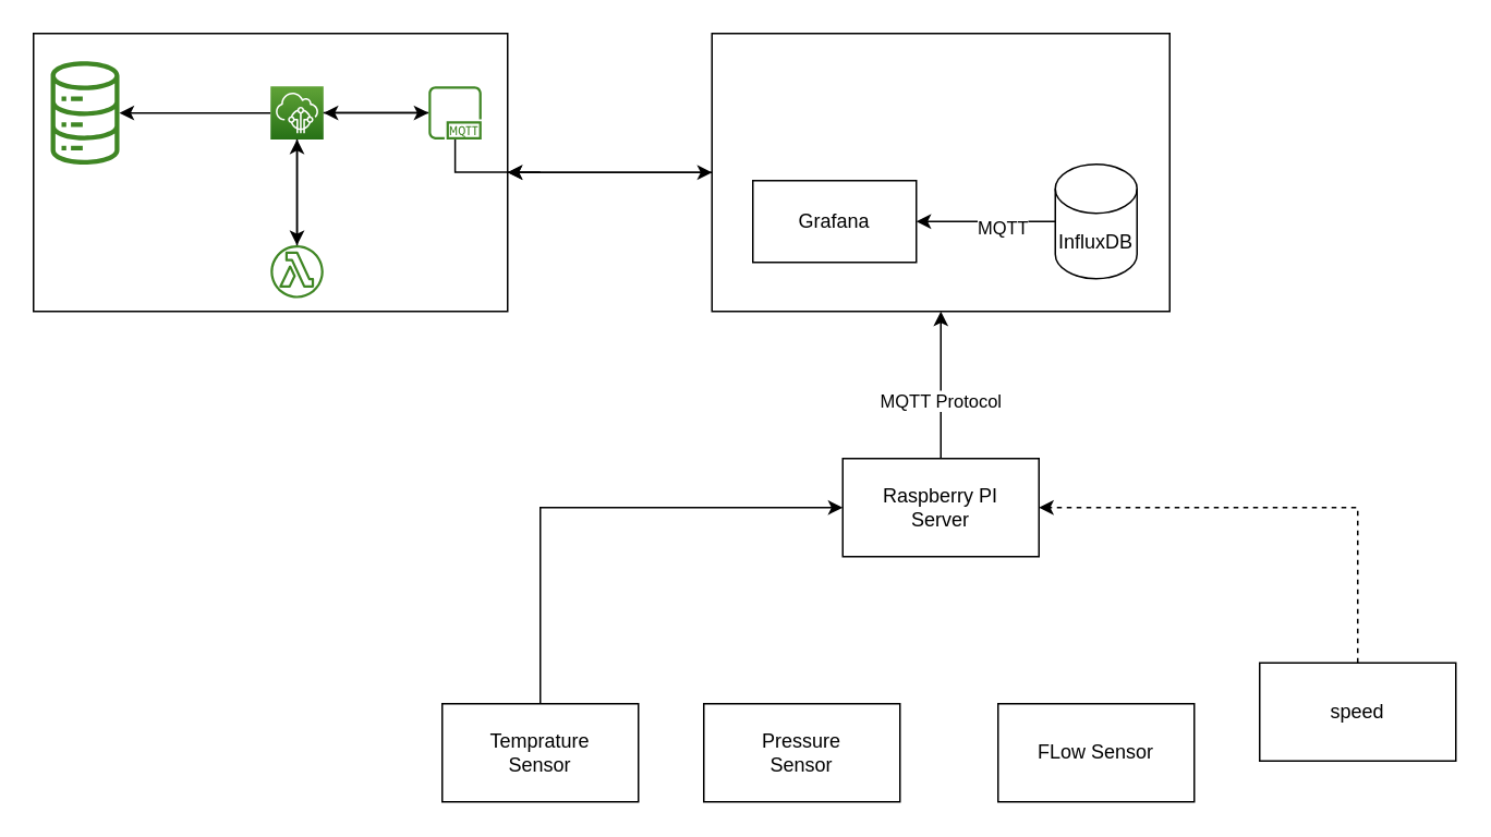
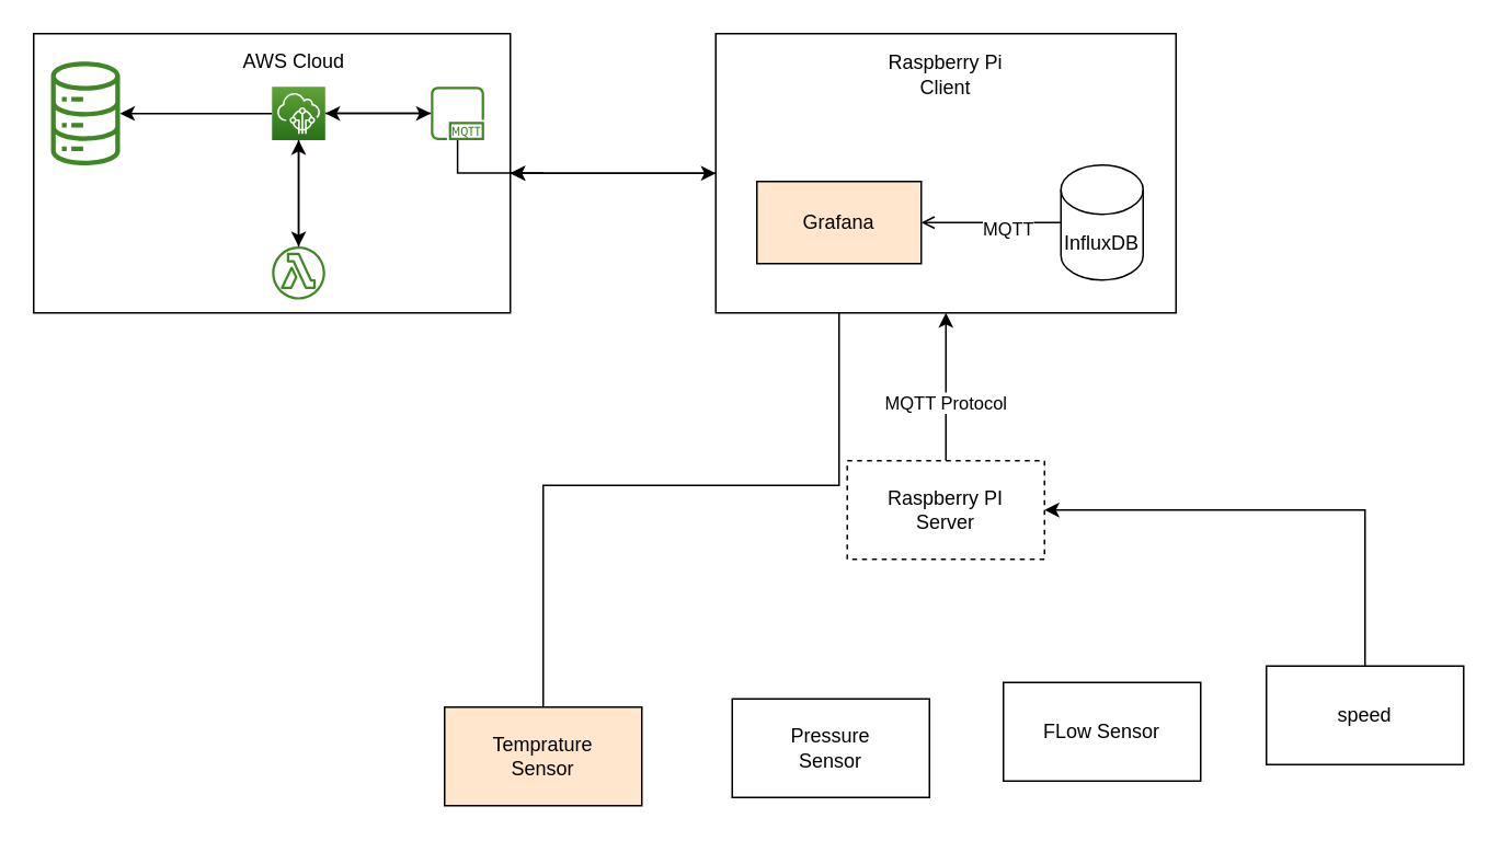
  <mxCell id="0" />
  <mxCell id="1" parent="0" />
- <mxCell id="2" style="edgeStyle=orthogonalEdgeStyle;rounded=0;orthogonalLoop=1;jettySize=auto;html=1;exitX=0.5;exitY=0;exitDx=0;exitDy=0;entryX=0;entryY=0.5;entryDx=0;entryDy=0;" edge="1" parent="1" source="3" target="10"><mxGeometry relative="1" as="geometry" /></mxCell>
- <mxCell id="3" value="Temprature&lt;br&gt;Sensor" style="rounded=0;whiteSpace=wrap;html=1;" vertex="1" parent="1"><mxGeometry x="270" y="430" width="120" height="60" as="geometry" /></mxCell>
- <mxCell id="4" value="Pressure&lt;br&gt;Sensor" style="rounded=0;whiteSpace=wrap;html=1;" vertex="1" parent="1"><mxGeometry x="430" y="430" width="120" height="60" as="geometry" /></mxCell>
- <mxCell id="5" value="FLow Sensor" style="rounded=0;whiteSpace=wrap;html=1;" vertex="1" parent="1"><mxGeometry x="610" y="430" width="120" height="60" as="geometry" /></mxCell>
- <mxCell id="6" style="edgeStyle=orthogonalEdgeStyle;rounded=0;orthogonalLoop=1;jettySize=auto;html=1;entryX=1;entryY=0.5;entryDx=0;entryDy=0;dashed=1;" edge="1" parent="1" source="7" target="10"><mxGeometry relative="1" as="geometry"><Array as="points"><mxPoint x="830" y="310" /></Array></mxGeometry></mxCell>
+ <mxCell id="2" style="edgeStyle=orthogonalEdgeStyle;rounded=0;orthogonalLoop=1;jettySize=auto;html=1;exitX=0.5;exitY=0;exitDx=0;exitDy=0;" edge="1" parent="1" source="3" target="17"><mxGeometry relative="1" as="geometry" /></mxCell>
+ <mxCell id="3" value="Temprature&lt;br&gt;Sensor" style="rounded=0;whiteSpace=wrap;html=1;fillColor=#ffe6cc;" vertex="1" parent="1"><mxGeometry x="270" y="430" width="120" height="60" as="geometry" /></mxCell>
+ <mxCell id="4" value="Pressure&lt;br&gt;Sensor" style="rounded=0;whiteSpace=wrap;html=1;" vertex="1" parent="1"><mxGeometry x="445" y="425" width="120" height="60" as="geometry" /></mxCell>
+ <mxCell id="5" value="FLow Sensor" style="rounded=0;whiteSpace=wrap;html=1;" vertex="1" parent="1"><mxGeometry x="610" y="415" width="120" height="60" as="geometry" /></mxCell>
+ <mxCell id="6" style="edgeStyle=orthogonalEdgeStyle;rounded=0;orthogonalLoop=1;jettySize=auto;html=1;entryX=1;entryY=0.5;entryDx=0;entryDy=0;" edge="1" parent="1" source="7" target="10"><mxGeometry relative="1" as="geometry"><Array as="points"><mxPoint x="830" y="310" /></Array></mxGeometry></mxCell>
  <mxCell id="7" value="speed" style="rounded=0;whiteSpace=wrap;html=1;" vertex="1" parent="1"><mxGeometry x="770" y="405" width="120" height="60" as="geometry" /></mxCell>
  <mxCell id="8" style="edgeStyle=orthogonalEdgeStyle;rounded=0;orthogonalLoop=1;jettySize=auto;html=1;exitX=0.5;exitY=0;exitDx=0;exitDy=0;" edge="1" parent="1" source="10" target="12"><mxGeometry relative="1" as="geometry" /></mxCell>
  <mxCell id="9" value="MQTT Protocol" style="edgeLabel;html=1;align=center;verticalAlign=middle;resizable=0;points=[];" vertex="1" connectable="0" parent="8"><mxGeometry x="-0.2" y="1" relative="1" as="geometry"><mxPoint as="offset" /></mxGeometry></mxCell>
- <mxCell id="10" value="Raspberry PI&lt;br&gt;Server" style="rounded=0;whiteSpace=wrap;html=1;" vertex="1" parent="1"><mxGeometry x="515" y="280" width="120" height="60" as="geometry" /></mxCell>
+ <mxCell id="10" value="Raspberry PI&lt;br&gt;Server" style="rounded=0;whiteSpace=wrap;html=1;dashed=1;" vertex="1" parent="1"><mxGeometry x="515" y="280" width="120" height="60" as="geometry" /></mxCell>
  <mxCell id="11" style="edgeStyle=orthogonalEdgeStyle;rounded=0;orthogonalLoop=1;jettySize=auto;html=1;entryX=1;entryY=0.5;entryDx=0;entryDy=0;" edge="1" parent="1" source="12" target="19"><mxGeometry relative="1" as="geometry" /></mxCell>
  <mxCell id="12" value="" style="rounded=0;whiteSpace=wrap;html=1;" vertex="1" parent="1"><mxGeometry x="435" y="20" width="280" height="170" as="geometry" /></mxCell>
- <mxCell id="14" style="edgeStyle=orthogonalEdgeStyle;rounded=0;orthogonalLoop=1;jettySize=auto;html=1;entryX=1;entryY=0.5;entryDx=0;entryDy=0;" edge="1" parent="1" source="16" target="17"><mxGeometry relative="1" as="geometry" /></mxCell>
+ <mxCell id="13" value="Raspberry Pi&lt;br&gt;Client" style="text;html=1;strokeColor=none;fillColor=none;align=center;verticalAlign=middle;whiteSpace=wrap;rounded=0;" vertex="1" parent="1"><mxGeometry x="530" y="30" width="90" height="30" as="geometry" /></mxCell>
+ <mxCell id="14" style="edgeStyle=orthogonalEdgeStyle;rounded=0;orthogonalLoop=1;jettySize=auto;html=1;entryX=1;entryY=0.5;entryDx=0;entryDy=0;endArrow=open;" edge="1" parent="1" source="16" target="17"><mxGeometry relative="1" as="geometry" /></mxCell>
  <mxCell id="15" value="MQTT" style="edgeLabel;html=1;align=center;verticalAlign=middle;resizable=0;points=[];" vertex="1" connectable="0" parent="14"><mxGeometry x="-0.224" y="3" relative="1" as="geometry"><mxPoint as="offset" /></mxGeometry></mxCell>
  <mxCell id="16" value="InfluxDB" style="shape=cylinder3;whiteSpace=wrap;html=1;boundedLbl=1;backgroundOutline=1;size=15;" vertex="1" parent="1"><mxGeometry x="645" y="100" width="50" height="70" as="geometry" /></mxCell>
- <mxCell id="17" value="Grafana" style="rounded=0;whiteSpace=wrap;html=1;" vertex="1" parent="1"><mxGeometry x="460" y="110" width="100" height="50" as="geometry" /></mxCell>
+ <mxCell id="17" value="Grafana" style="rounded=0;whiteSpace=wrap;html=1;fillColor=#ffe6cc;" vertex="1" parent="1"><mxGeometry x="460" y="110" width="100" height="50" as="geometry" /></mxCell>
  <mxCell id="18" value="" style="group" vertex="1" connectable="0" parent="1"><mxGeometry x="20" y="20" width="290" height="170" as="geometry" /></mxCell>
  <mxCell id="19" value="" style="rounded=0;whiteSpace=wrap;html=1;" vertex="1" parent="18"><mxGeometry width="290" height="170" as="geometry" /></mxCell>
  <mxCell id="20" value="" style="sketch=0;outlineConnect=0;fontColor=#232F3E;gradientColor=none;fillColor=#3F8624;strokeColor=none;dashed=0;verticalLabelPosition=bottom;verticalAlign=top;align=center;html=1;fontSize=12;fontStyle=0;aspect=fixed;pointerEvents=1;shape=mxgraph.aws4.iot_analytics_data_store;" vertex="1" parent="18"><mxGeometry x="9.667" y="17" width="43.714" height="63.143" as="geometry" /></mxCell>
  <mxCell id="21" style="edgeStyle=orthogonalEdgeStyle;rounded=0;orthogonalLoop=1;jettySize=auto;html=1;" edge="1" parent="18" source="22" target="20"><mxGeometry relative="1" as="geometry" /></mxCell>
  <mxCell id="22" value="" style="sketch=0;points=[[0,0,0],[0.25,0,0],[0.5,0,0],[0.75,0,0],[1,0,0],[0,1,0],[0.25,1,0],[0.5,1,0],[0.75,1,0],[1,1,0],[0,0.25,0],[0,0.5,0],[0,0.75,0],[1,0.25,0],[1,0.5,0],[1,0.75,0]];outlineConnect=0;fontColor=#232F3E;gradientColor=#60A337;gradientDirection=north;fillColor=#277116;strokeColor=#ffffff;dashed=0;verticalLabelPosition=bottom;verticalAlign=top;align=center;html=1;fontSize=12;fontStyle=0;aspect=fixed;shape=mxgraph.aws4.resourceIcon;resIcon=mxgraph.aws4.iot_core;" vertex="1" parent="18"><mxGeometry x="145" y="32.381" width="32.381" height="32.381" as="geometry" /></mxCell>
  <mxCell id="23" style="edgeStyle=orthogonalEdgeStyle;rounded=0;orthogonalLoop=1;jettySize=auto;html=1;entryX=1;entryY=0.5;entryDx=0;entryDy=0;entryPerimeter=0;" edge="1" parent="18" source="25" target="22"><mxGeometry relative="1" as="geometry" /></mxCell>
  <mxCell id="24" style="edgeStyle=orthogonalEdgeStyle;rounded=0;orthogonalLoop=1;jettySize=auto;html=1;entryX=1;entryY=0.5;entryDx=0;entryDy=0;" edge="1" parent="18" source="25" target="19"><mxGeometry relative="1" as="geometry" /></mxCell>
  <mxCell id="25" value="" style="sketch=0;outlineConnect=0;fontColor=#232F3E;gradientColor=none;fillColor=#3F8624;strokeColor=none;dashed=0;verticalLabelPosition=bottom;verticalAlign=top;align=center;html=1;fontSize=12;fontStyle=0;aspect=fixed;pointerEvents=1;shape=mxgraph.aws4.mqtt_protocol;" vertex="1" parent="18"><mxGeometry x="241.667" y="32.381" width="32.381" height="32.381" as="geometry" /></mxCell>
  <mxCell id="26" style="edgeStyle=orthogonalEdgeStyle;rounded=0;orthogonalLoop=1;jettySize=auto;html=1;" edge="1" parent="18" source="22" target="25"><mxGeometry relative="1" as="geometry" /></mxCell>
  <mxCell id="27" style="edgeStyle=orthogonalEdgeStyle;rounded=0;orthogonalLoop=1;jettySize=auto;html=1;entryX=0.5;entryY=1;entryDx=0;entryDy=0;entryPerimeter=0;" edge="1" parent="18" source="28" target="22"><mxGeometry relative="1" as="geometry" /></mxCell>
  <mxCell id="28" value="" style="sketch=0;outlineConnect=0;fontColor=#232F3E;gradientColor=none;fillColor=#3F8624;strokeColor=none;dashed=0;verticalLabelPosition=bottom;verticalAlign=top;align=center;html=1;fontSize=12;fontStyle=0;aspect=fixed;pointerEvents=1;shape=mxgraph.aws4.lambda_function;" vertex="1" parent="18"><mxGeometry x="145" y="129.524" width="32.381" height="32.381" as="geometry" /></mxCell>
  <mxCell id="29" style="edgeStyle=orthogonalEdgeStyle;rounded=0;orthogonalLoop=1;jettySize=auto;html=1;exitX=0.5;exitY=1;exitDx=0;exitDy=0;exitPerimeter=0;" edge="1" parent="18" source="22" target="28"><mxGeometry relative="1" as="geometry" /></mxCell>
+ <mxCell id="30" value="AWS Cloud" style="text;html=1;strokeColor=none;fillColor=none;align=center;verticalAlign=middle;whiteSpace=wrap;rounded=0;" vertex="1" parent="18"><mxGeometry x="117" y="2" width="83" height="30" as="geometry" /></mxCell>
  <mxCell id="31" style="edgeStyle=orthogonalEdgeStyle;rounded=0;orthogonalLoop=1;jettySize=auto;html=1;entryX=0;entryY=0.5;entryDx=0;entryDy=0;" edge="1" parent="1" source="19" target="12"><mxGeometry relative="1" as="geometry" /></mxCell>
